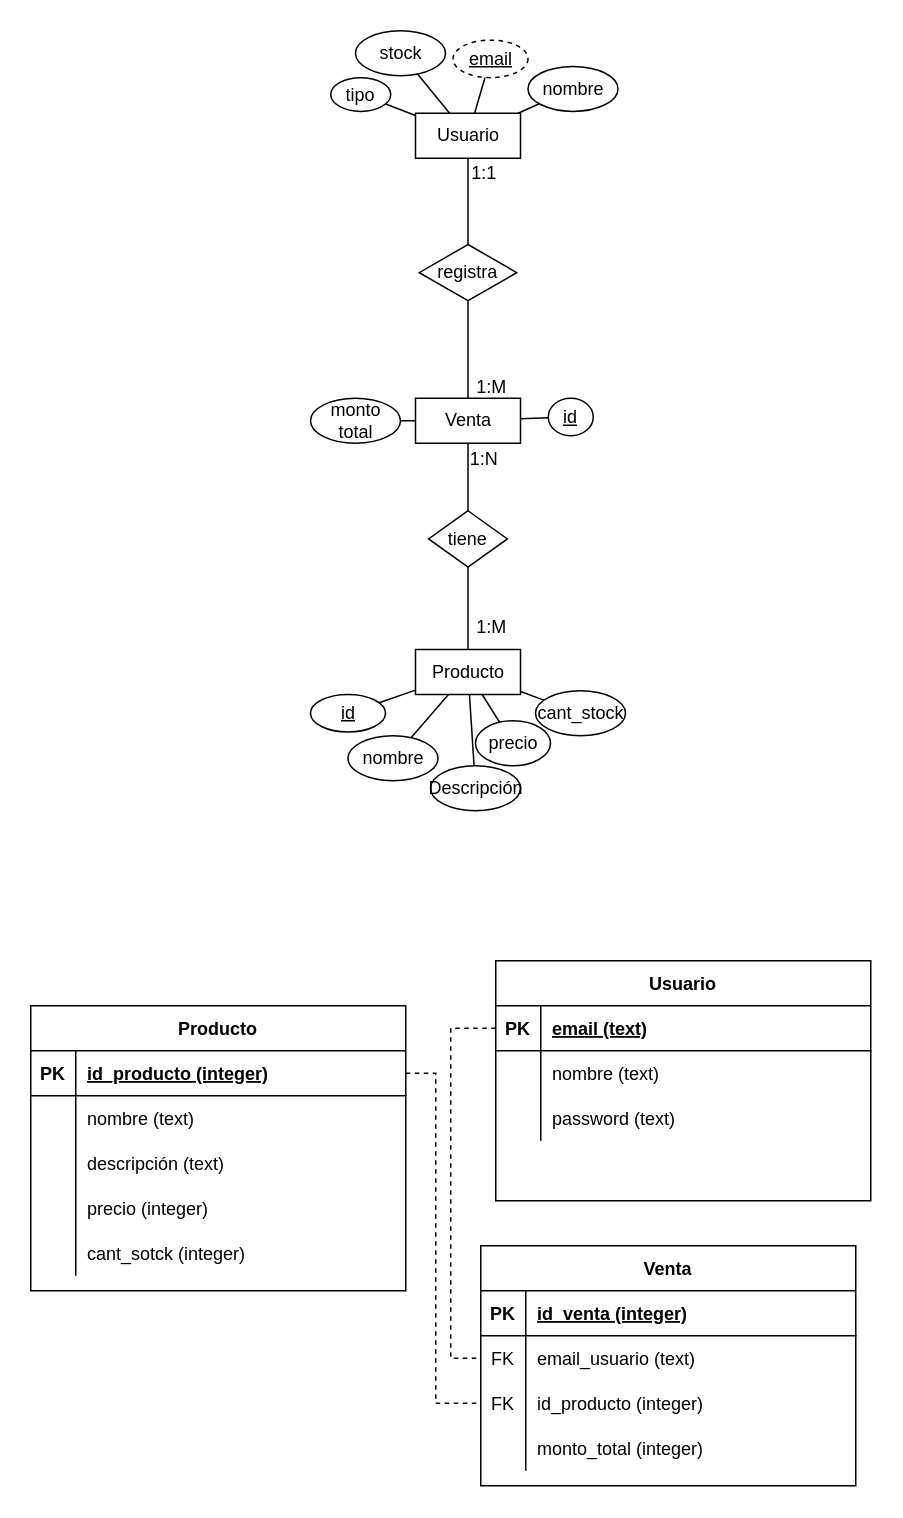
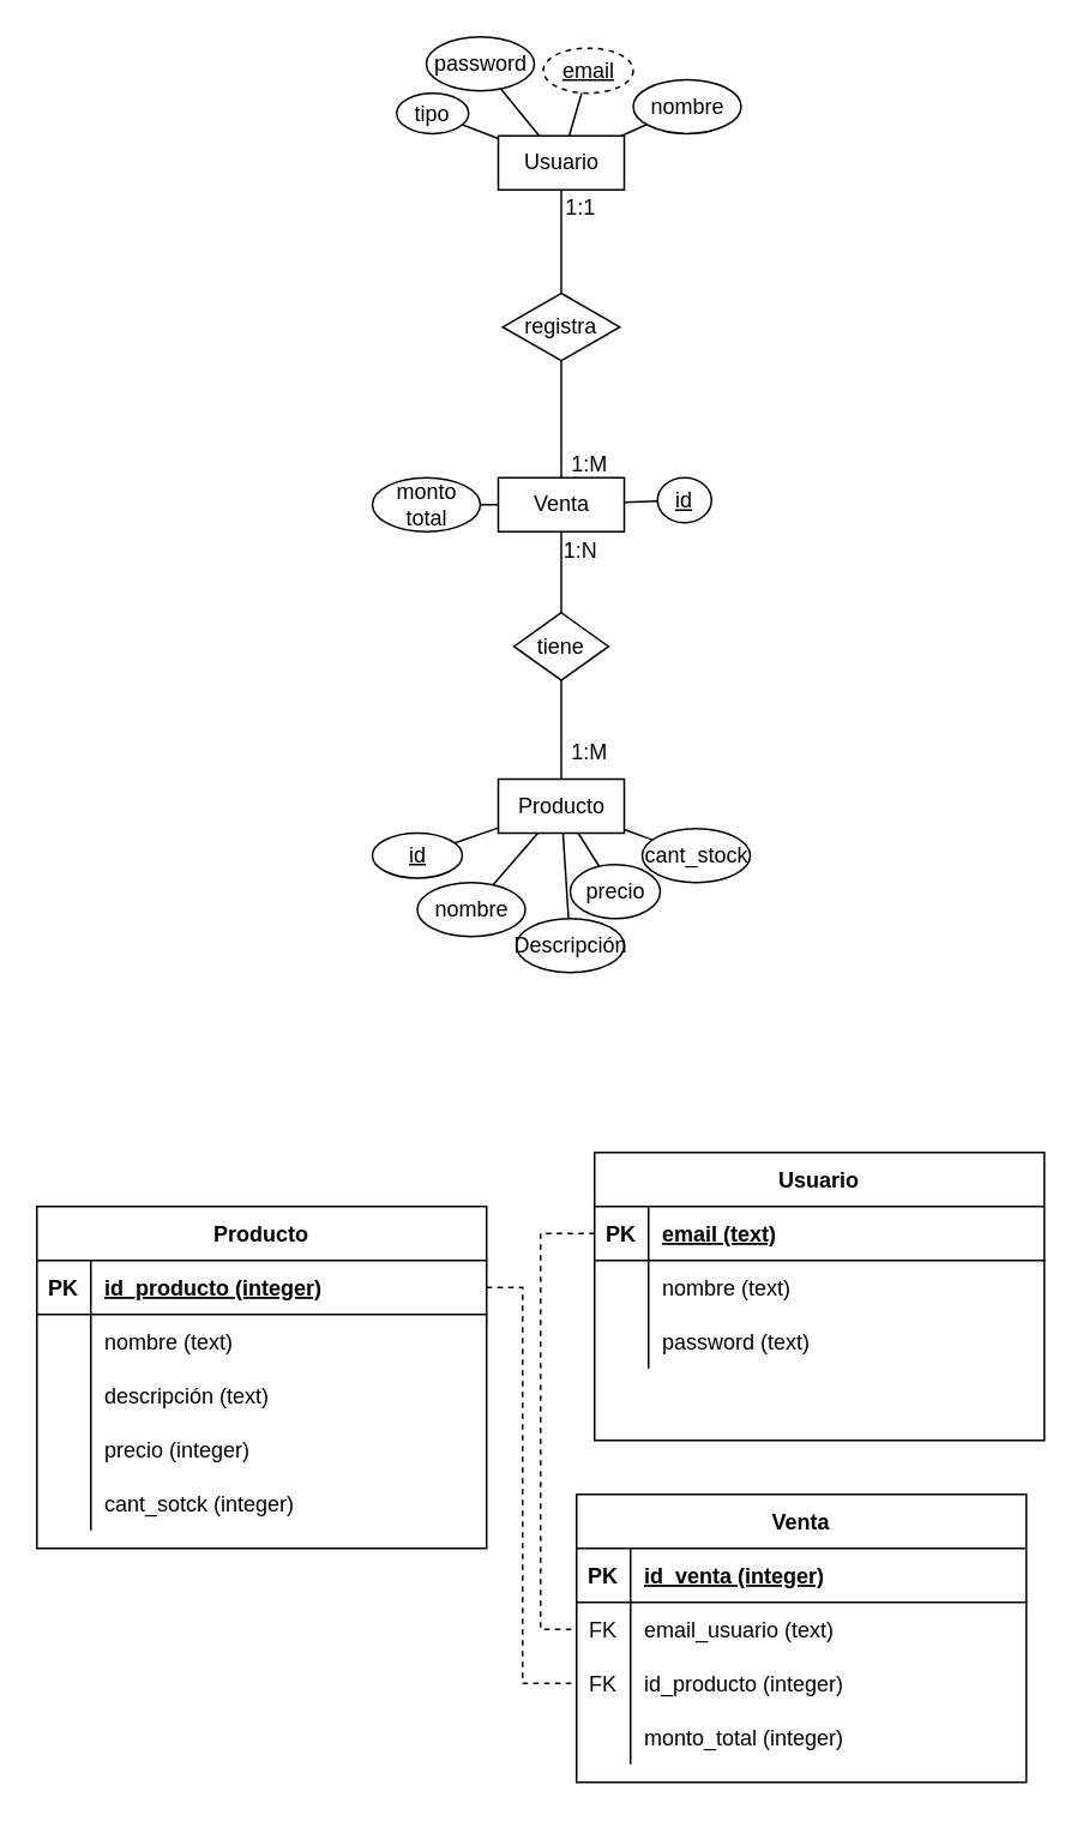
  <mxCell id="0" />
  <mxCell id="1" parent="0" />
  <mxCell id="2" value="Venta" style="shape=table;startSize=30;container=1;collapsible=1;childLayout=tableLayout;fixedRows=1;rowLines=0;fontStyle=1;align=center;resizeLast=1;" parent="1" vertex="1"><mxGeometry x="320" y="830" width="250" height="160" as="geometry" /></mxCell>
  <mxCell id="3" value="" style="shape=partialRectangle;collapsible=0;dropTarget=0;pointerEvents=0;fillColor=none;points=[[0,0.5],[1,0.5]];portConstraint=eastwest;top=0;left=0;right=0;bottom=1;" parent="2" vertex="1"><mxGeometry y="30" width="250" height="30" as="geometry" /></mxCell>
  <mxCell id="4" value="PK" style="shape=partialRectangle;overflow=hidden;connectable=0;fillColor=none;top=0;left=0;bottom=0;right=0;fontStyle=1;" parent="3" vertex="1"><mxGeometry width="30" height="30" as="geometry"><mxRectangle width="30" height="30" as="alternateBounds" /></mxGeometry></mxCell>
  <mxCell id="5" value="id_venta (integer)" style="shape=partialRectangle;overflow=hidden;connectable=0;fillColor=none;top=0;left=0;bottom=0;right=0;align=left;spacingLeft=6;fontStyle=5;" parent="3" vertex="1"><mxGeometry x="30" width="220" height="30" as="geometry"><mxRectangle width="220" height="30" as="alternateBounds" /></mxGeometry></mxCell>
  <mxCell id="6" value="" style="shape=partialRectangle;collapsible=0;dropTarget=0;pointerEvents=0;fillColor=none;points=[[0,0.5],[1,0.5]];portConstraint=eastwest;top=0;left=0;right=0;bottom=0;" parent="2" vertex="1"><mxGeometry y="60" width="250" height="30" as="geometry" /></mxCell>
  <mxCell id="7" value="FK" style="shape=partialRectangle;overflow=hidden;connectable=0;fillColor=none;top=0;left=0;bottom=0;right=0;" parent="6" vertex="1"><mxGeometry width="30" height="30" as="geometry"><mxRectangle width="30" height="30" as="alternateBounds" /></mxGeometry></mxCell>
  <mxCell id="8" value="email_usuario (text)" style="shape=partialRectangle;overflow=hidden;connectable=0;fillColor=none;top=0;left=0;bottom=0;right=0;align=left;spacingLeft=6;" parent="6" vertex="1"><mxGeometry x="30" width="220" height="30" as="geometry"><mxRectangle width="220" height="30" as="alternateBounds" /></mxGeometry></mxCell>
  <mxCell id="9" value="" style="shape=partialRectangle;collapsible=0;dropTarget=0;pointerEvents=0;fillColor=none;points=[[0,0.5],[1,0.5]];portConstraint=eastwest;top=0;left=0;right=0;bottom=0;" parent="2" vertex="1"><mxGeometry y="90" width="250" height="30" as="geometry" /></mxCell>
  <mxCell id="10" value="FK" style="shape=partialRectangle;overflow=hidden;connectable=0;fillColor=none;top=0;left=0;bottom=0;right=0;" parent="9" vertex="1"><mxGeometry width="30" height="30" as="geometry"><mxRectangle width="30" height="30" as="alternateBounds" /></mxGeometry></mxCell>
  <mxCell id="11" value="id_producto (integer)" style="shape=partialRectangle;overflow=hidden;connectable=0;fillColor=none;top=0;left=0;bottom=0;right=0;align=left;spacingLeft=6;" parent="9" vertex="1"><mxGeometry x="30" width="220" height="30" as="geometry"><mxRectangle width="220" height="30" as="alternateBounds" /></mxGeometry></mxCell>
  <mxCell id="12" value="" style="shape=partialRectangle;collapsible=0;dropTarget=0;pointerEvents=0;fillColor=none;points=[[0,0.5],[1,0.5]];portConstraint=eastwest;top=0;left=0;right=0;bottom=0;" parent="2" vertex="1"><mxGeometry y="120" width="250" height="30" as="geometry" /></mxCell>
  <mxCell id="13" value="" style="shape=partialRectangle;overflow=hidden;connectable=0;fillColor=none;top=0;left=0;bottom=0;right=0;" parent="12" vertex="1"><mxGeometry width="30" height="30" as="geometry"><mxRectangle width="30" height="30" as="alternateBounds" /></mxGeometry></mxCell>
  <mxCell id="14" value="monto_total (integer)" style="shape=partialRectangle;overflow=hidden;connectable=0;fillColor=none;top=0;left=0;bottom=0;right=0;align=left;spacingLeft=6;" parent="12" vertex="1"><mxGeometry x="30" width="220" height="30" as="geometry"><mxRectangle width="220" height="30" as="alternateBounds" /></mxGeometry></mxCell>
  <mxCell id="15" value="Producto" style="shape=table;startSize=30;container=1;collapsible=1;childLayout=tableLayout;fixedRows=1;rowLines=0;fontStyle=1;align=center;resizeLast=1;" parent="1" vertex="1"><mxGeometry x="20" y="670" width="250" height="190" as="geometry" /></mxCell>
  <mxCell id="16" value="" style="shape=partialRectangle;collapsible=0;dropTarget=0;pointerEvents=0;fillColor=none;points=[[0,0.5],[1,0.5]];portConstraint=eastwest;top=0;left=0;right=0;bottom=1;" parent="15" vertex="1"><mxGeometry y="30" width="250" height="30" as="geometry" /></mxCell>
  <mxCell id="17" value="PK" style="shape=partialRectangle;overflow=hidden;connectable=0;fillColor=none;top=0;left=0;bottom=0;right=0;fontStyle=1;" parent="16" vertex="1"><mxGeometry width="30" height="30" as="geometry"><mxRectangle width="30" height="30" as="alternateBounds" /></mxGeometry></mxCell>
  <mxCell id="18" value="id_producto (integer)" style="shape=partialRectangle;overflow=hidden;connectable=0;fillColor=none;top=0;left=0;bottom=0;right=0;align=left;spacingLeft=6;fontStyle=5;" parent="16" vertex="1"><mxGeometry x="30" width="220" height="30" as="geometry"><mxRectangle width="220" height="30" as="alternateBounds" /></mxGeometry></mxCell>
  <mxCell id="19" value="" style="shape=partialRectangle;collapsible=0;dropTarget=0;pointerEvents=0;fillColor=none;points=[[0,0.5],[1,0.5]];portConstraint=eastwest;top=0;left=0;right=0;bottom=0;" parent="15" vertex="1"><mxGeometry y="60" width="250" height="30" as="geometry" /></mxCell>
  <mxCell id="20" value="" style="shape=partialRectangle;overflow=hidden;connectable=0;fillColor=none;top=0;left=0;bottom=0;right=0;" parent="19" vertex="1"><mxGeometry width="30" height="30" as="geometry"><mxRectangle width="30" height="30" as="alternateBounds" /></mxGeometry></mxCell>
  <mxCell id="21" value="nombre (text)" style="shape=partialRectangle;overflow=hidden;connectable=0;fillColor=none;top=0;left=0;bottom=0;right=0;align=left;spacingLeft=6;" parent="19" vertex="1"><mxGeometry x="30" width="220" height="30" as="geometry"><mxRectangle width="220" height="30" as="alternateBounds" /></mxGeometry></mxCell>
  <mxCell id="22" value="" style="shape=partialRectangle;collapsible=0;dropTarget=0;pointerEvents=0;fillColor=none;points=[[0,0.5],[1,0.5]];portConstraint=eastwest;top=0;left=0;right=0;bottom=0;" parent="15" vertex="1"><mxGeometry y="90" width="250" height="30" as="geometry" /></mxCell>
  <mxCell id="23" value="" style="shape=partialRectangle;overflow=hidden;connectable=0;fillColor=none;top=0;left=0;bottom=0;right=0;" parent="22" vertex="1"><mxGeometry width="30" height="30" as="geometry"><mxRectangle width="30" height="30" as="alternateBounds" /></mxGeometry></mxCell>
  <mxCell id="24" value="descripción (text)" style="shape=partialRectangle;overflow=hidden;connectable=0;fillColor=none;top=0;left=0;bottom=0;right=0;align=left;spacingLeft=6;" parent="22" vertex="1"><mxGeometry x="30" width="220" height="30" as="geometry"><mxRectangle width="220" height="30" as="alternateBounds" /></mxGeometry></mxCell>
  <mxCell id="25" value="" style="shape=partialRectangle;collapsible=0;dropTarget=0;pointerEvents=0;fillColor=none;points=[[0,0.5],[1,0.5]];portConstraint=eastwest;top=0;left=0;right=0;bottom=0;" parent="15" vertex="1"><mxGeometry y="120" width="250" height="30" as="geometry" /></mxCell>
  <mxCell id="26" value="" style="shape=partialRectangle;overflow=hidden;connectable=0;fillColor=none;top=0;left=0;bottom=0;right=0;" parent="25" vertex="1"><mxGeometry width="30" height="30" as="geometry"><mxRectangle width="30" height="30" as="alternateBounds" /></mxGeometry></mxCell>
  <mxCell id="27" value="precio (integer)" style="shape=partialRectangle;overflow=hidden;connectable=0;fillColor=none;top=0;left=0;bottom=0;right=0;align=left;spacingLeft=6;" parent="25" vertex="1"><mxGeometry x="30" width="220" height="30" as="geometry"><mxRectangle width="220" height="30" as="alternateBounds" /></mxGeometry></mxCell>
  <mxCell id="28" value="" style="shape=partialRectangle;collapsible=0;dropTarget=0;pointerEvents=0;fillColor=none;points=[[0,0.5],[1,0.5]];portConstraint=eastwest;top=0;left=0;right=0;bottom=0;" parent="15" vertex="1"><mxGeometry y="150" width="250" height="30" as="geometry" /></mxCell>
  <mxCell id="29" value="" style="shape=partialRectangle;overflow=hidden;connectable=0;fillColor=none;top=0;left=0;bottom=0;right=0;" parent="28" vertex="1"><mxGeometry width="30" height="30" as="geometry"><mxRectangle width="30" height="30" as="alternateBounds" /></mxGeometry></mxCell>
  <mxCell id="30" value="cant_sotck (integer)" style="shape=partialRectangle;overflow=hidden;connectable=0;fillColor=none;top=0;left=0;bottom=0;right=0;align=left;spacingLeft=6;" parent="28" vertex="1"><mxGeometry x="30" width="220" height="30" as="geometry"><mxRectangle width="220" height="30" as="alternateBounds" /></mxGeometry></mxCell>
  <mxCell id="31" value="Usuario" style="shape=table;startSize=30;container=1;collapsible=1;childLayout=tableLayout;fixedRows=1;rowLines=0;fontStyle=1;align=center;resizeLast=1;" parent="1" vertex="1"><mxGeometry x="330" y="640" width="250" height="160" as="geometry" /></mxCell>
  <mxCell id="32" value="" style="shape=partialRectangle;collapsible=0;dropTarget=0;pointerEvents=0;fillColor=none;points=[[0,0.5],[1,0.5]];portConstraint=eastwest;top=0;left=0;right=0;bottom=1;" parent="31" vertex="1"><mxGeometry y="30" width="250" height="30" as="geometry" /></mxCell>
  <mxCell id="33" value="PK" style="shape=partialRectangle;overflow=hidden;connectable=0;fillColor=none;top=0;left=0;bottom=0;right=0;fontStyle=1;" parent="32" vertex="1"><mxGeometry width="30" height="30" as="geometry"><mxRectangle width="30" height="30" as="alternateBounds" /></mxGeometry></mxCell>
  <mxCell id="34" value="email (text)" style="shape=partialRectangle;overflow=hidden;connectable=0;fillColor=none;top=0;left=0;bottom=0;right=0;align=left;spacingLeft=6;fontStyle=5;" parent="32" vertex="1"><mxGeometry x="30" width="220" height="30" as="geometry"><mxRectangle width="220" height="30" as="alternateBounds" /></mxGeometry></mxCell>
  <mxCell id="35" value="" style="shape=partialRectangle;collapsible=0;dropTarget=0;pointerEvents=0;fillColor=none;points=[[0,0.5],[1,0.5]];portConstraint=eastwest;top=0;left=0;right=0;bottom=0;" parent="31" vertex="1"><mxGeometry y="60" width="250" height="30" as="geometry" /></mxCell>
  <mxCell id="36" value="" style="shape=partialRectangle;overflow=hidden;connectable=0;fillColor=none;top=0;left=0;bottom=0;right=0;" parent="35" vertex="1"><mxGeometry width="30" height="30" as="geometry"><mxRectangle width="30" height="30" as="alternateBounds" /></mxGeometry></mxCell>
  <mxCell id="37" value="nombre (text)" style="shape=partialRectangle;overflow=hidden;connectable=0;fillColor=none;top=0;left=0;bottom=0;right=0;align=left;spacingLeft=6;" parent="35" vertex="1"><mxGeometry x="30" width="220" height="30" as="geometry"><mxRectangle width="220" height="30" as="alternateBounds" /></mxGeometry></mxCell>
  <mxCell id="38" value="" style="shape=partialRectangle;collapsible=0;dropTarget=0;pointerEvents=0;fillColor=none;points=[[0,0.5],[1,0.5]];portConstraint=eastwest;top=0;left=0;right=0;bottom=0;" parent="31" vertex="1"><mxGeometry y="90" width="250" height="30" as="geometry" /></mxCell>
  <mxCell id="39" value="" style="shape=partialRectangle;overflow=hidden;connectable=0;fillColor=none;top=0;left=0;bottom=0;right=0;" parent="38" vertex="1"><mxGeometry width="30" height="30" as="geometry"><mxRectangle width="30" height="30" as="alternateBounds" /></mxGeometry></mxCell>
  <mxCell id="40" value="password (text)" style="shape=partialRectangle;overflow=hidden;connectable=0;fillColor=none;top=0;left=0;bottom=0;right=0;align=left;spacingLeft=6;" parent="38" vertex="1"><mxGeometry x="30" width="220" height="30" as="geometry"><mxRectangle width="220" height="30" as="alternateBounds" /></mxGeometry></mxCell>
  <mxCell id="41" value="" style="shape=partialRectangle;collapsible=0;dropTarget=0;pointerEvents=0;fillColor=none;points=[[0,0.5],[1,0.5]];portConstraint=eastwest;top=0;left=0;right=0;bottom=0;" parent="31" vertex="1"><mxGeometry y="120" width="250" height="30" as="geometry" /></mxCell>
  <mxCell id="42" value="" style="shape=partialRectangle;overflow=hidden;connectable=0;fillColor=none;top=0;left=0;bottom=0;right=0;" parent="41" vertex="1"><mxGeometry width="30" height="30" as="geometry"><mxRectangle width="30" height="30" as="alternateBounds" /></mxGeometry></mxCell>
  <mxCell id="43" value="" style="endArrow=none;dashed=1;html=1;rounded=0;" parent="1" source="32" target="6" edge="1"><mxGeometry width="50" height="50" relative="1" as="geometry"><mxPoint x="367.5" y="685" as="sourcePoint" /><mxPoint x="232.5" y="995" as="targetPoint" /><Array as="points"><mxPoint x="300" y="685" /><mxPoint x="300" y="905" /></Array></mxGeometry></mxCell>
  <mxCell id="44" value="" style="endArrow=none;dashed=1;html=1;rounded=0;" parent="1" source="16" target="9" edge="1"><mxGeometry width="50" height="50" relative="1" as="geometry"><mxPoint x="310" y="710" as="sourcePoint" /><mxPoint x="310" y="930" as="targetPoint" /><Array as="points"><mxPoint x="290" y="715" /><mxPoint x="290" y="935" /></Array></mxGeometry></mxCell>
  <mxCell id="45" value="registra" style="rhombus;whiteSpace=wrap;html=1;" parent="1" vertex="1"><mxGeometry x="279" y="162.5" width="65" height="37.5" as="geometry" /></mxCell>
  <mxCell id="46" value="" style="endArrow=none;html=1;rounded=0;" parent="1" source="74" target="45" edge="1"><mxGeometry width="50" height="50" relative="1" as="geometry"><mxPoint x="341.5" y="117.5" as="sourcePoint" /><mxPoint x="436.5" y="117.5" as="targetPoint" /></mxGeometry></mxCell>
  <mxCell id="47" value="" style="group" parent="1" vertex="1" connectable="0"><mxGeometry x="206.5" y="432.5" width="210" height="107.5" as="geometry" /></mxCell>
  <mxCell id="48" value="precio" style="ellipse;whiteSpace=wrap;html=1;" parent="47" vertex="1"><mxGeometry x="110" y="47.5" width="50" height="30" as="geometry" /></mxCell>
  <mxCell id="49" value="" style="endArrow=none;html=1;rounded=0;" parent="47" source="54" target="48" edge="1"><mxGeometry width="50" height="50" relative="1" as="geometry"><mxPoint x="30" y="60.5" as="sourcePoint" /><mxPoint x="17.5" y="135" as="targetPoint" /></mxGeometry></mxCell>
  <mxCell id="50" value="cant_stock" style="ellipse;whiteSpace=wrap;html=1;" parent="47" vertex="1"><mxGeometry x="150" y="27.5" width="60" height="30" as="geometry" /></mxCell>
  <mxCell id="51" value="" style="endArrow=none;html=1;rounded=0;" parent="47" source="54" target="50" edge="1"><mxGeometry width="50" height="50" relative="1" as="geometry"><mxPoint x="140" y="110.5" as="sourcePoint" /><mxPoint x="127.5" y="185" as="targetPoint" /></mxGeometry></mxCell>
  <mxCell id="52" value="&lt;u&gt;id&lt;/u&gt;" style="ellipse;whiteSpace=wrap;html=1;" parent="47" vertex="1"><mxGeometry y="30" width="50" height="25" as="geometry" /></mxCell>
  <mxCell id="53" value="" style="endArrow=none;html=1;rounded=0;" parent="47" source="54" target="52" edge="1"><mxGeometry width="50" height="50" relative="1" as="geometry"><mxPoint x="77.5" y="-25" as="sourcePoint" /><mxPoint x="-12.5" y="50" as="targetPoint" /></mxGeometry></mxCell>
  <mxCell id="54" value="Producto" style="rounded=0;whiteSpace=wrap;html=1;" parent="47" vertex="1"><mxGeometry x="70" width="70" height="30" as="geometry" /></mxCell>
  <mxCell id="55" value="Descripción" style="ellipse;whiteSpace=wrap;html=1;" parent="47" vertex="1"><mxGeometry x="80" y="77.5" width="60" height="30" as="geometry" /></mxCell>
  <mxCell id="56" value="" style="endArrow=none;html=1;rounded=0;" parent="47" source="54" target="55" edge="1"><mxGeometry width="50" height="50" relative="1" as="geometry"><mxPoint x="148" y="30" as="sourcePoint" /><mxPoint x="57.5" y="70" as="targetPoint" /></mxGeometry></mxCell>
  <mxCell id="57" value="nombre" style="ellipse;whiteSpace=wrap;html=1;" parent="47" vertex="1"><mxGeometry x="25" y="57.5" width="60" height="30" as="geometry" /></mxCell>
  <mxCell id="58" value="" style="endArrow=none;html=1;rounded=0;" parent="47" source="54" target="57" edge="1"><mxGeometry width="50" height="50" relative="1" as="geometry"><mxPoint x="98" y="30" as="sourcePoint" /><mxPoint x="7.5" y="70" as="targetPoint" /></mxGeometry></mxCell>
  <mxCell id="59" value="" style="group" parent="1" vertex="1" connectable="0"><mxGeometry x="206.5" y="252.5" width="200" height="60" as="geometry" /></mxCell>
  <mxCell id="60" value="&lt;u&gt;id&lt;/u&gt;" style="ellipse;whiteSpace=wrap;html=1;" parent="59" vertex="1"><mxGeometry x="158.5" y="12.5" width="30" height="25" as="geometry" /></mxCell>
  <mxCell id="61" value="" style="endArrow=none;html=1;rounded=0;" parent="59" source="62" target="60" edge="1"><mxGeometry width="50" height="50" relative="1" as="geometry"><mxPoint x="77.5" y="7.5" as="sourcePoint" /><mxPoint x="-12.5" y="82.5" as="targetPoint" /></mxGeometry></mxCell>
  <mxCell id="62" value="Venta" style="rounded=0;whiteSpace=wrap;html=1;" parent="59" vertex="1"><mxGeometry x="70" y="12.5" width="70" height="30" as="geometry" /></mxCell>
  <mxCell id="63" value="monto total" style="ellipse;whiteSpace=wrap;html=1;" parent="59" vertex="1"><mxGeometry y="12.5" width="60" height="30" as="geometry" /></mxCell>
  <mxCell id="64" value="" style="endArrow=none;html=1;rounded=0;" parent="59" source="62" target="63" edge="1"><mxGeometry width="50" height="50" relative="1" as="geometry"><mxPoint x="148" y="62.5" as="sourcePoint" /><mxPoint x="57.5" y="102.5" as="targetPoint" /></mxGeometry></mxCell>
  <mxCell id="65" value="1:M" style="text;html=1;align=center;verticalAlign=middle;resizable=0;points=[];autosize=1;strokeColor=none;fillColor=none;" parent="59" vertex="1"><mxGeometry x="100" y="-10" width="40" height="30" as="geometry" /></mxCell>
  <mxCell id="66" value="" style="endArrow=none;html=1;rounded=0;" parent="1" source="45" target="62" edge="1"><mxGeometry width="50" height="50" relative="1" as="geometry"><mxPoint x="333.5" y="105.5" as="sourcePoint" /><mxPoint x="319.5" y="184.5" as="targetPoint" /></mxGeometry></mxCell>
  <mxCell id="67" value="tiene" style="rhombus;whiteSpace=wrap;html=1;" parent="1" vertex="1"><mxGeometry x="285.25" y="340" width="52.5" height="37.5" as="geometry" /></mxCell>
  <mxCell id="68" value="" style="endArrow=none;html=1;rounded=0;" parent="1" source="62" target="67" edge="1"><mxGeometry width="50" height="50" relative="1" as="geometry"><mxPoint x="321.5" y="210.5" as="sourcePoint" /><mxPoint x="321.5" y="275.5" as="targetPoint" /></mxGeometry></mxCell>
  <mxCell id="69" value="" style="endArrow=none;html=1;rounded=0;" parent="1" source="67" target="54" edge="1"><mxGeometry width="50" height="50" relative="1" as="geometry"><mxPoint x="321.5" y="305.5" as="sourcePoint" /><mxPoint x="321.5" y="343.5" as="targetPoint" /></mxGeometry></mxCell>
  <mxCell id="70" value="1:N" style="text;html=1;align=center;verticalAlign=middle;resizable=0;points=[];autosize=1;strokeColor=none;fillColor=none;" parent="1" vertex="1"><mxGeometry x="301.5" y="290.5" width="40" height="30" as="geometry" /></mxCell>
  <mxCell id="71" value="1:M" style="text;html=1;align=center;verticalAlign=middle;resizable=0;points=[];autosize=1;strokeColor=none;fillColor=none;" parent="1" vertex="1"><mxGeometry x="306.5" y="402.5" width="40" height="30" as="geometry" /></mxCell>
  <mxCell id="72" value="email" style="ellipse;whiteSpace=wrap;html=1;fontStyle=4;dashed=1;" parent="1" vertex="1"><mxGeometry x="301.5" y="26.25" width="50" height="25" as="geometry" /></mxCell>
  <mxCell id="73" value="" style="endArrow=none;html=1;rounded=0;" parent="1" source="74" target="72" edge="1"><mxGeometry width="50" height="50" relative="1" as="geometry"><mxPoint x="281.5" y="67.5" as="sourcePoint" /><mxPoint x="191.5" y="142.5" as="targetPoint" /></mxGeometry></mxCell>
  <mxCell id="74" value="Usuario" style="rounded=0;whiteSpace=wrap;html=1;" parent="1" vertex="1"><mxGeometry x="276.5" y="75" width="70" height="30" as="geometry" /></mxCell>
- <mxCell id="75" value="stock" style="ellipse;whiteSpace=wrap;html=1;" parent="1" vertex="1"><mxGeometry x="236.5" y="20" width="60" height="30" as="geometry" /></mxCell>
+ <mxCell id="75" value="password" style="ellipse;whiteSpace=wrap;html=1;" parent="1" vertex="1"><mxGeometry x="236.5" y="20" width="60" height="30" as="geometry" /></mxCell>
  <mxCell id="76" value="" style="endArrow=none;html=1;rounded=0;" parent="1" source="74" target="75" edge="1"><mxGeometry width="50" height="50" relative="1" as="geometry"><mxPoint x="352" y="122.5" as="sourcePoint" /><mxPoint x="261.5" y="162.5" as="targetPoint" /></mxGeometry></mxCell>
  <mxCell id="77" value="nombre" style="ellipse;whiteSpace=wrap;html=1;" parent="1" vertex="1"><mxGeometry x="351.5" y="43.75" width="60" height="30" as="geometry" /></mxCell>
  <mxCell id="78" value="" style="endArrow=none;html=1;rounded=0;" parent="1" source="74" target="77" edge="1"><mxGeometry width="50" height="50" relative="1" as="geometry"><mxPoint x="302" y="122.5" as="sourcePoint" /><mxPoint x="211.5" y="162.5" as="targetPoint" /></mxGeometry></mxCell>
  <mxCell id="79" value="tipo" style="ellipse;whiteSpace=wrap;html=1;" parent="1" vertex="1"><mxGeometry x="220" y="51.25" width="40" height="22.5" as="geometry" /></mxCell>
  <mxCell id="80" value="" style="endArrow=none;html=1;rounded=0;" parent="1" source="74" target="79" edge="1"><mxGeometry width="50" height="50" relative="1" as="geometry"><mxPoint x="312" y="132.5" as="sourcePoint" /><mxPoint x="221.5" y="172.5" as="targetPoint" /></mxGeometry></mxCell>
  <mxCell id="81" value="1:1" style="text;html=1;align=center;verticalAlign=middle;resizable=0;points=[];autosize=1;strokeColor=none;fillColor=none;" parent="1" vertex="1"><mxGeometry x="301.5" y="100" width="40" height="30" as="geometry" /></mxCell>
